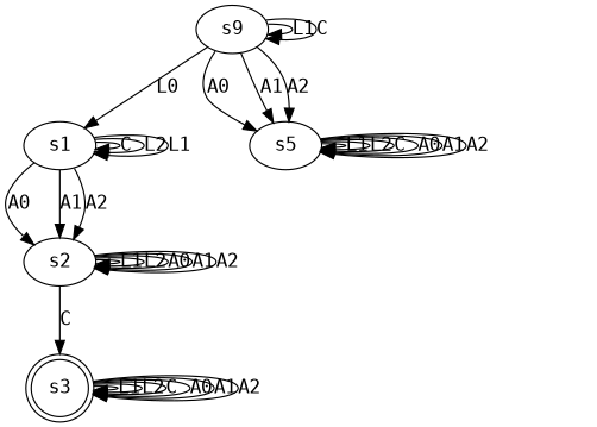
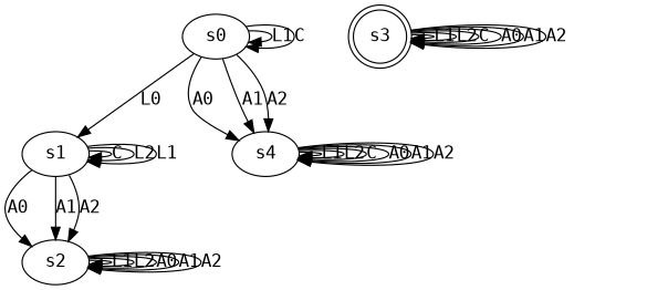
  digraph {
    fontname="DejaVu Sans Mono"
    node [fontname="DejaVu Sans Mono"]
    edge [fontname="DejaVu Sans Mono"]
-   n1 [label=s9]
+   n1 [label=s0]
    n2 [label=s1]
-   n3 [label=s5]
+   n3 [label=s4]
    n4 [label=s2]
    n5 [label=s3 shape=doublecircle]
    n1 -> n1 [label=L1]
    n1 -> n1 [label=C]
    n1 -> n2 [label=L0]
    n1 -> n3 [label=A0]
    n1 -> n3 [label=A1]
    n1 -> n3 [label=A2]
    n2 -> n2 [label=C]
    n2 -> n2 [label=L2]
    n2 -> n2 [label=L1]
    n2 -> n4 [label=A0]
    n2 -> n4 [label=A1]
    n2 -> n4 [label=A2]
    n3 -> n3 [label=L1]
    n3 -> n3 [label=L2]
    n3 -> n3 [label=C]
    n3 -> n3 [label=A0]
    n3 -> n3 [label=A1]
    n3 -> n3 [label=A2]
    n4 -> n4 [label=L1]
    n4 -> n4 [label=L2]
    n4 -> n4 [label=A0]
    n4 -> n4 [label=A1]
    n4 -> n4 [label=A2]
-   n4 -> n5 [label=C]
    n5 -> n5 [label=L1]
    n5 -> n5 [label=L2]
    n5 -> n5 [label=C]
    n5 -> n5 [label=A0]
    n5 -> n5 [label=A1]
    n5 -> n5 [label=A2]
  }
